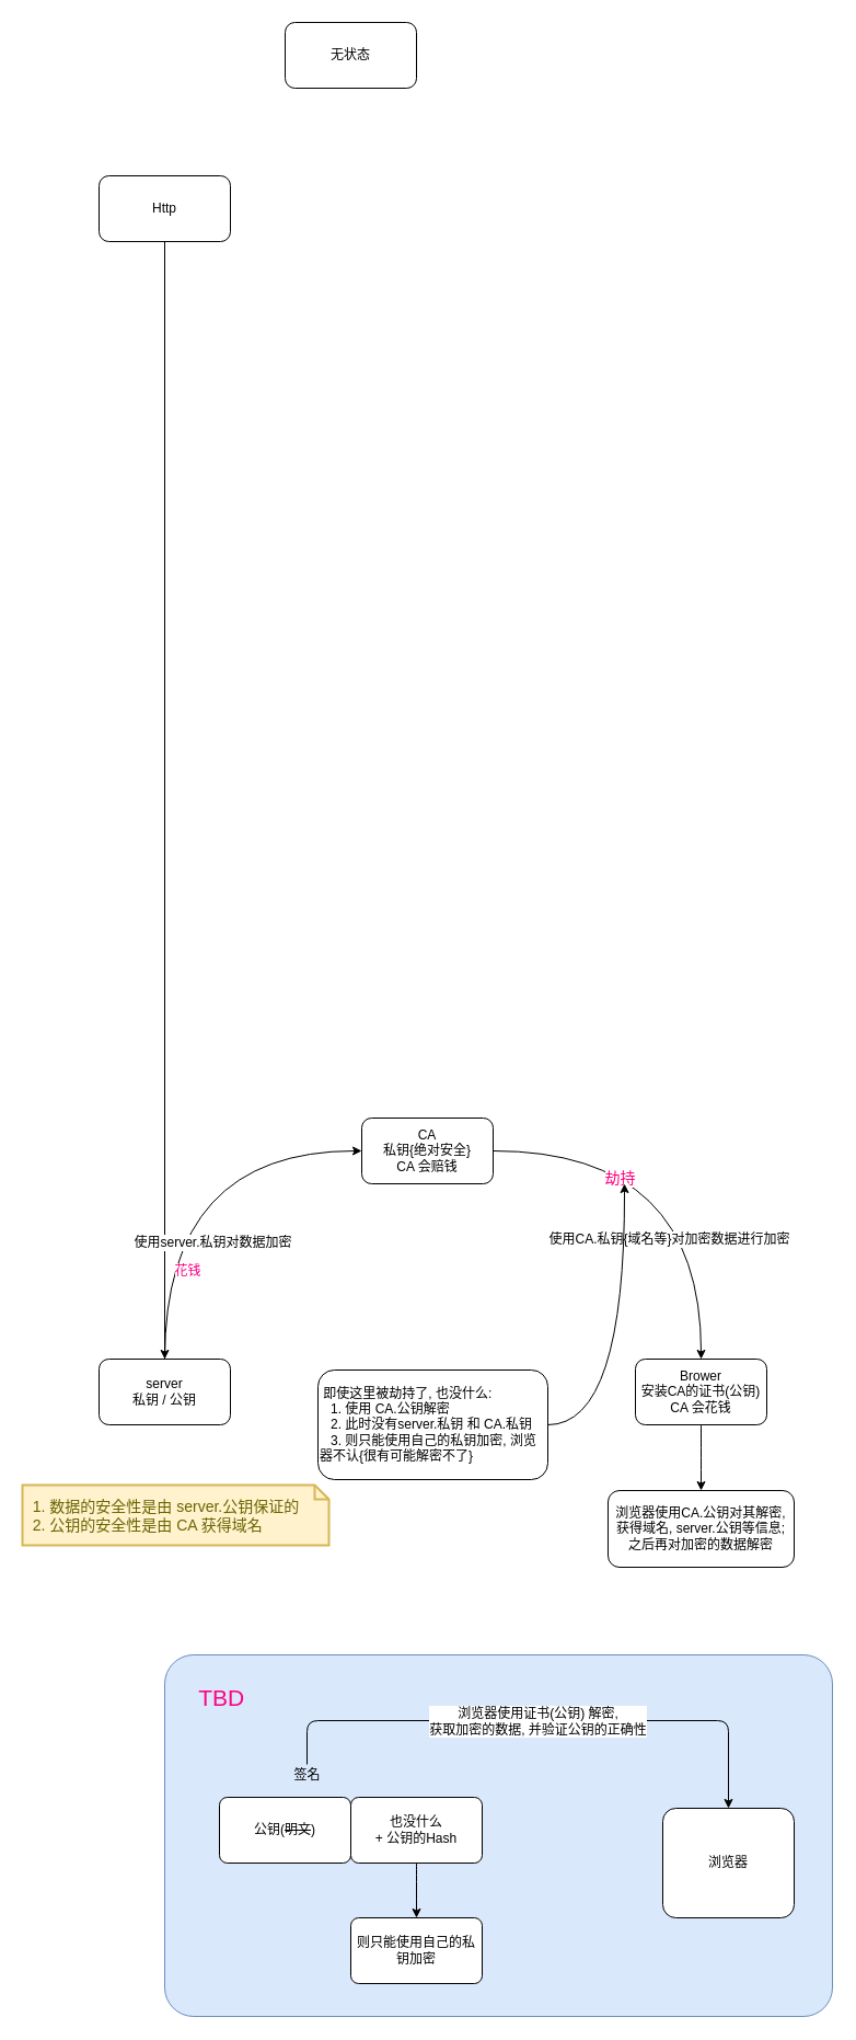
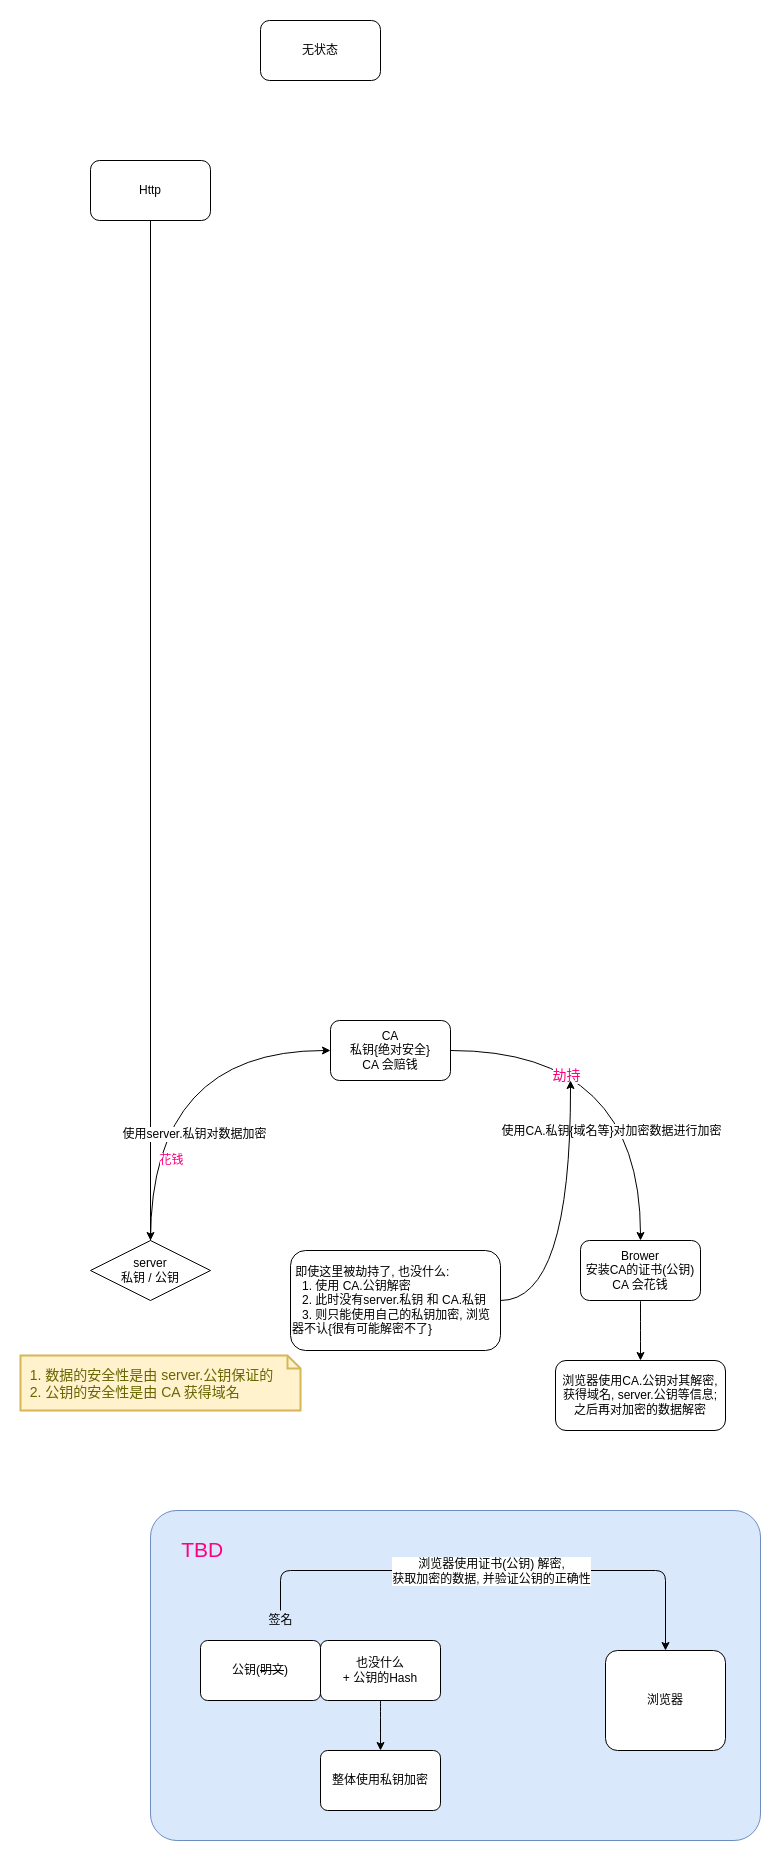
  <mxCell id="0" />
  <mxCell id="1" parent="0" />
  <mxCell id="2" value="&lt;font color=&quot;#ff0080&quot; style=&quot;font-size: 21px&quot;&gt;&amp;nbsp; &amp;nbsp; &amp;nbsp;TBD&lt;br&gt;&lt;br&gt;&lt;br&gt;&lt;br&gt;&lt;br&gt;&lt;br&gt;&lt;br&gt;&lt;br&gt;&lt;br&gt;&lt;br&gt;&lt;br&gt;&lt;/font&gt;" style="rounded=1;whiteSpace=wrap;html=1;arcSize=8;align=left;fillColor=#dae8fc;strokeColor=#6c8ebf;" vertex="1" parent="1"><mxGeometry x="150" y="1510" width="610" height="330" as="geometry" /></mxCell>
  <mxCell id="3" value="" style="edgeStyle=orthogonalEdgeStyle;rounded=1;orthogonalLoop=1;jettySize=auto;html=1;" parent="1" source="4" target="9" edge="1"><mxGeometry relative="1" as="geometry"><mxPoint x="220" y="60" as="targetPoint" /></mxGeometry></mxCell>
  <mxCell id="4" value="Http" style="rounded=1;whiteSpace=wrap;html=1;" parent="1" vertex="1"><mxGeometry x="90" y="160" width="120" height="60" as="geometry" /></mxCell>
  <mxCell id="5" value="无状态" style="rounded=1;whiteSpace=wrap;html=1;" parent="1" vertex="1"><mxGeometry x="260" y="20" width="120" height="60" as="geometry" /></mxCell>
  <mxCell id="6" style="edgeStyle=orthogonalEdgeStyle;curved=1;orthogonalLoop=1;jettySize=auto;html=1;entryX=0;entryY=0.5;entryDx=0;entryDy=0;exitX=0.5;exitY=0;exitDx=0;exitDy=0;" edge="1" parent="1" source="9" target="13"><mxGeometry relative="1" as="geometry" /></mxCell>
  <mxCell id="7" value="&lt;span style=&quot;font-size: 12px&quot;&gt;使用server.私钥对数据加密&lt;/span&gt;" style="edgeLabel;html=1;align=center;verticalAlign=middle;resizable=0;points=[];" vertex="1" connectable="0" parent="6"><mxGeometry x="-0.423" y="-43" relative="1" as="geometry"><mxPoint as="offset" /></mxGeometry></mxCell>
  <mxCell id="8" value="&lt;font style=&quot;font-size: 12px&quot; color=&quot;#ff0080&quot;&gt;花钱&lt;/font&gt;" style="edgeLabel;html=1;align=center;verticalAlign=middle;resizable=0;points=[];" vertex="1" connectable="0" parent="6"><mxGeometry x="-0.56" y="-20" relative="1" as="geometry"><mxPoint as="offset" /></mxGeometry></mxCell>
- <mxCell id="9" value="server&lt;br&gt;私钥 / 公钥" style="rounded=1;whiteSpace=wrap;html=1;" vertex="1" parent="1"><mxGeometry x="90" y="1240" width="120" height="60" as="geometry" /></mxCell>
+ <mxCell id="9" value="server&lt;br&gt;私钥 / 公钥" style="rhombus;whiteSpace=wrap;html=1;" vertex="1" parent="1"><mxGeometry x="90" y="1240" width="120" height="60" as="geometry" /></mxCell>
  <mxCell id="10" style="edgeStyle=orthogonalEdgeStyle;curved=1;orthogonalLoop=1;jettySize=auto;html=1;entryX=0.5;entryY=0;entryDx=0;entryDy=0;" edge="1" parent="1" source="13" target="15"><mxGeometry relative="1" as="geometry" /></mxCell>
  <mxCell id="11" value="&lt;font style=&quot;font-size: 12px&quot;&gt;使用CA.私钥{域名等}对加密数据进行加密&lt;/font&gt;" style="edgeLabel;html=1;align=center;verticalAlign=middle;resizable=0;points=[];" vertex="1" connectable="0" parent="10"><mxGeometry x="-0.217" y="-26" relative="1" as="geometry"><mxPoint x="11" y="54" as="offset" /></mxGeometry></mxCell>
  <mxCell id="12" value="&lt;font style=&quot;font-size: 14px&quot; color=&quot;#ff0080&quot;&gt;劫持&lt;/font&gt;" style="edgeLabel;html=1;align=center;verticalAlign=middle;resizable=0;points=[];" vertex="1" connectable="0" parent="10"><mxGeometry x="-0.395" y="-24" relative="1" as="geometry"><mxPoint as="offset" /></mxGeometry></mxCell>
  <mxCell id="13" value="CA&lt;br&gt;私钥{绝对安全}&lt;br&gt;CA 会赔钱" style="rounded=1;whiteSpace=wrap;html=1;" vertex="1" parent="1"><mxGeometry x="330" y="1020" width="120" height="60" as="geometry" /></mxCell>
  <mxCell id="14" value="" style="edgeStyle=orthogonalEdgeStyle;curved=1;orthogonalLoop=1;jettySize=auto;html=1;" edge="1" parent="1" source="15" target="16"><mxGeometry relative="1" as="geometry" /></mxCell>
  <mxCell id="15" value="Brower&lt;br&gt;安装CA的证书(公钥)&lt;br&gt;CA 会花钱" style="rounded=1;whiteSpace=wrap;html=1;" vertex="1" parent="1"><mxGeometry x="580" y="1240" width="120" height="60" as="geometry" /></mxCell>
  <mxCell id="16" value="浏览器使用CA.公钥对其解密, 获得域名, server.公钥等信息; 之后再对加密的数据解密" style="rounded=1;whiteSpace=wrap;html=1;" vertex="1" parent="1"><mxGeometry x="555" y="1360" width="170" height="70" as="geometry" /></mxCell>
  <mxCell id="17" style="edgeStyle=orthogonalEdgeStyle;curved=1;orthogonalLoop=1;jettySize=auto;html=1;" edge="1" parent="1" source="18"><mxGeometry relative="1" as="geometry"><mxPoint x="570" y="1080" as="targetPoint" /></mxGeometry></mxCell>
  <mxCell id="18" value="&amp;nbsp;即使这里被劫持了, 也没什么:&lt;br&gt;&amp;nbsp; &amp;nbsp;1. 使用 CA.公钥解密&lt;br&gt;&amp;nbsp; &amp;nbsp;2. 此时没有server.私钥 和 CA.私钥&lt;br&gt;&amp;nbsp; &amp;nbsp;3. 则只能使用自己的私钥加密, 浏览器不认{很有可能解密不了}" style="rounded=1;whiteSpace=wrap;html=1;align=left;" vertex="1" parent="1"><mxGeometry x="290" y="1250" width="210" height="100" as="geometry" /></mxCell>
  <mxCell id="19" value="&amp;nbsp; 1. 数据的安全性是由 server.公钥保证的&lt;br&gt;&amp;nbsp; 2. 公钥的安全性是由 CA 获得域名" style="shape=note;strokeWidth=2;fontSize=14;size=13;whiteSpace=wrap;html=1;fillColor=#fff2cc;strokeColor=#d6b656;fontColor=#666600;align=left;" vertex="1" parent="1"><mxGeometry x="20" y="1355" width="280" height="55" as="geometry" /></mxCell>
  <mxCell id="20" value="" style="edgeStyle=orthogonalEdgeStyle;curved=1;orthogonalLoop=1;jettySize=auto;html=1;" edge="1" parent="1" source="28" target="24"><mxGeometry relative="1" as="geometry" /></mxCell>
  <mxCell id="21" style="edgeStyle=orthogonalEdgeStyle;rounded=1;orthogonalLoop=1;jettySize=auto;html=1;entryX=0.5;entryY=0;entryDx=0;entryDy=0;" edge="1" parent="1" source="23" target="25"><mxGeometry relative="1" as="geometry"><Array as="points"><mxPoint x="280" y="1570" /><mxPoint x="665" y="1570" /></Array></mxGeometry></mxCell>
  <mxCell id="22" value="&lt;font style=&quot;font-size: 12px&quot;&gt;浏览器使用证书(公钥) 解密, &lt;br&gt;获取加密的数据, 并验证公钥的正确性&lt;/font&gt;" style="edgeLabel;html=1;align=center;verticalAlign=middle;resizable=0;points=[];" vertex="1" connectable="0" parent="21"><mxGeometry x="-0.283" relative="1" as="geometry"><mxPoint x="69" as="offset" /></mxGeometry></mxCell>
  <mxCell id="23" value="签名" style="text;html=1;align=center;verticalAlign=middle;resizable=0;points=[];autosize=1;strokeColor=none;" vertex="1" parent="1"><mxGeometry x="260" y="1610" width="40" height="20" as="geometry" /></mxCell>
- <mxCell id="24" value="则只能使用自己的私钥加密" style="rounded=1;whiteSpace=wrap;html=1;arcSize=12;" vertex="1" parent="1"><mxGeometry x="320" y="1750" width="120" height="60" as="geometry" /></mxCell>
+ <mxCell id="24" value="整体使用私钥加密" style="rounded=1;whiteSpace=wrap;html=1;arcSize=12;" vertex="1" parent="1"><mxGeometry x="320" y="1750" width="120" height="60" as="geometry" /></mxCell>
  <mxCell id="25" value="浏览器" style="rounded=1;whiteSpace=wrap;html=1;arcSize=12;" vertex="1" parent="1"><mxGeometry x="605" y="1650" width="120" height="100" as="geometry" /></mxCell>
  <mxCell id="26" value="" style="group" vertex="1" connectable="0" parent="1"><mxGeometry x="200" y="1640" width="240" height="60" as="geometry" /></mxCell>
  <mxCell id="27" value="公钥(&lt;strike&gt;明文&lt;/strike&gt;)" style="rounded=1;whiteSpace=wrap;html=1;arcSize=12;" vertex="1" parent="26"><mxGeometry width="120" height="60" as="geometry" /></mxCell>
  <mxCell id="28" value="也没什么&lt;br&gt;+ 公钥的Hash" style="rounded=1;whiteSpace=wrap;html=1;arcSize=12;" vertex="1" parent="26"><mxGeometry x="120" width="120" height="60" as="geometry" /></mxCell>
